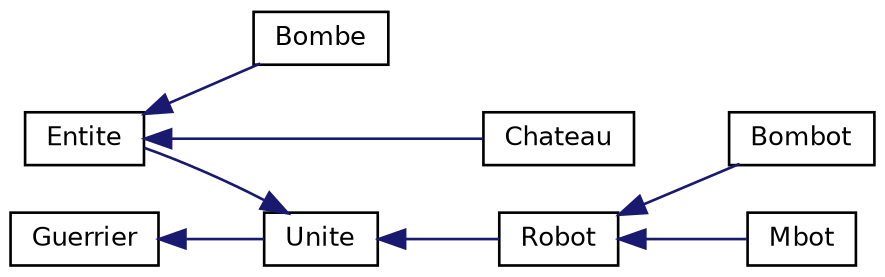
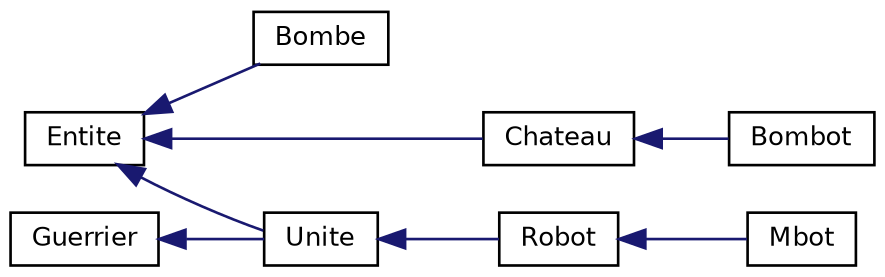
  digraph {
    rankdir=LR
    node [color=black fillcolor=white fontname=Helvetica fontsize=10 shape=record style=filled]
    edge [color=midnightblue dir=back fontname=Helvetica fontsize=10 labelfontname=Helvetica labelfontsize=10 style=solid]
    n1 [height=0.2 label=Entite width=0.4]
    n2 [height=0.2 label=Bombe width=0.4]
    n3 [height=0.2 label=Chateau width=0.4]
    n4 [height=0.2 label=Unite width=0.4]
    n5 [height=0.2 label=Robot width=0.4]
    n6 [height=0.2 label=Guerrier width=0.4]
    n7 [height=0.2 label=Bombot width=0.4]
    n8 [height=0.2 label=Mbot width=0.4]
    n1 -> n2
    n1 -> n3
-   n4 -> n1
+   n1 -> n4
    n4 -> n5
-   n5 -> n7
+   n3 -> n7
    n5 -> n8
    n6 -> n4
  }
